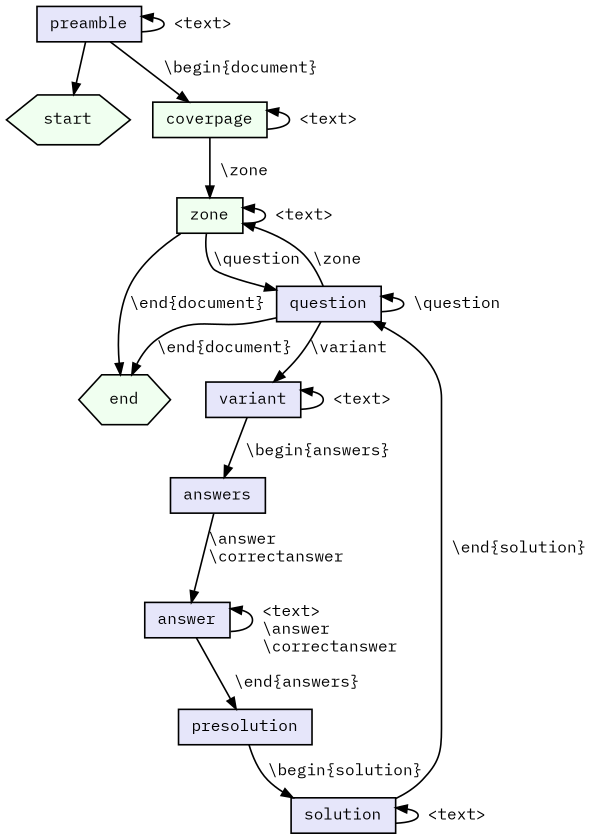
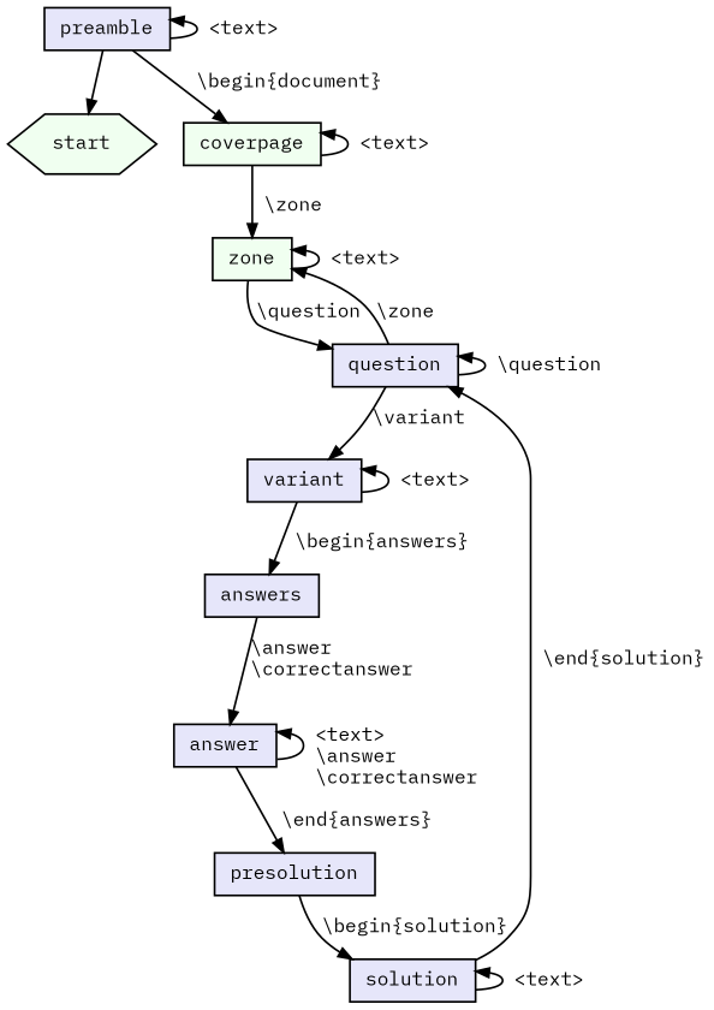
  digraph {
    fontname="IBM Plex Mono"
    nodesep=0.2
    rankdir=TB
    ranksep=0.3
    node [fillcolor=lavender fontname="IBM Plex Mono" fontsize=10 shape=box style=filled]
    edge [arrowsize=0.7 fontname="IBM Plex Mono" fontsize=10]
    start [fillcolor=honeydew1 height=0.3 shape=hexagon width=0.5]
    preamble [height=0.3 width=0.5]
    coverpage [fillcolor=honeydew1 height=0.3 width=0.5]
-   end [fillcolor=honeydew1 height=0.3 shape=hexagon width=0.5]
    zone [fillcolor=honeydew1 height=0.3 width=0.5]
    question [height=0.3 width=0.5]
    variant [height=0.3 width=0.5]
    answers [height=0.3 width=0.5]
    answer [height=0.3 width=0.5]
    presolution [height=0.3 width=0.5]
    solution [height=0.3 width=0.5]
    preamble -> start
    preamble -> preamble [dir=back label=" <text>"]
    preamble -> coverpage [label=" \\begin{document}"]
    coverpage -> coverpage [dir=back label=" <text>"]
    coverpage -> zone [label=" \\zone"]
-   zone -> end [label="\\end{document}"]
    zone -> zone [dir=back label=" <text>"]
    zone -> question [label="\\question"]
-   question -> end [label="\\end{document}"]
    question -> zone [label="\\zone"]
    question -> question [dir=back label=" \\question"]
    question -> variant [label="\\variant"]
    variant -> variant [dir=back label=" <text>"]
    variant -> answers [label=" \\begin{answers}   "]
    answers -> answer [label="\\answer          \n\\correctanswer   "]
    answer -> answer [dir=back label="\n <text>        \n \\answer       \n \\correctanswer"]
    answer -> presolution [label=" \\end{answers}"]
    presolution -> solution [label="\\begin{solution}"]
    solution -> question [label=" \\end{solution}"]
    solution -> solution [dir=back label=" <text>"]
  }
